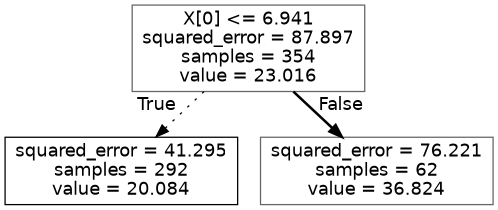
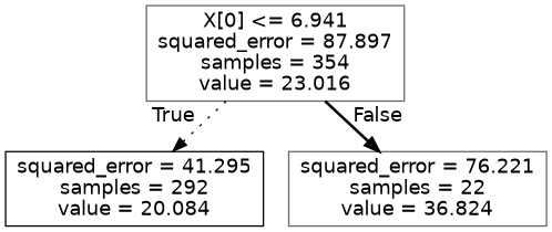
  digraph {
    node [fontname=helvetica shape=box color=gray40]
    edge [fontname=helvetica labeldistance=2.5]
    n1 [label="X[0] <= 6.941\nsquared_error = 87.897\nsamples = 354\nvalue = 23.016"]
    n2 [label="squared_error = 41.295\nsamples = 292\nvalue = 20.084" color=black]
-   n3 [label="squared_error = 76.221\nsamples = 62\nvalue = 36.824"]
+   n3 [label="squared_error = 76.221\nsamples = 22\nvalue = 36.824"]
    n1 -> n2 [headlabel=True labelangle=45 style=dotted]
    n1 -> n3 [headlabel=False labelangle=-45 style=bold]
  }
